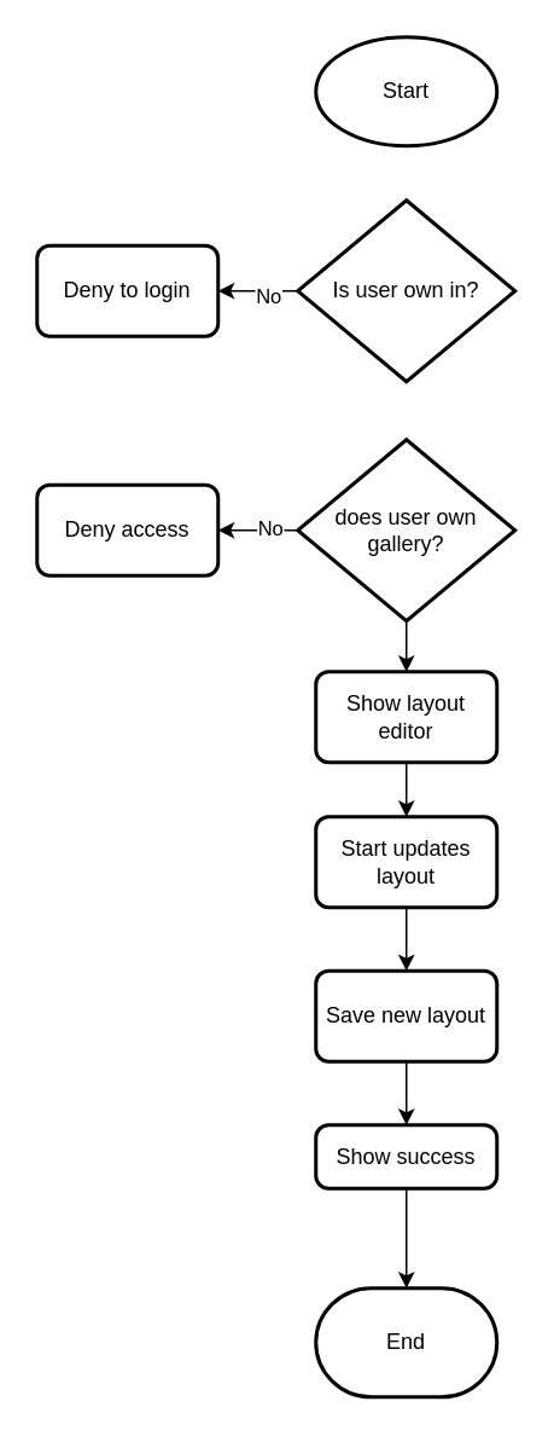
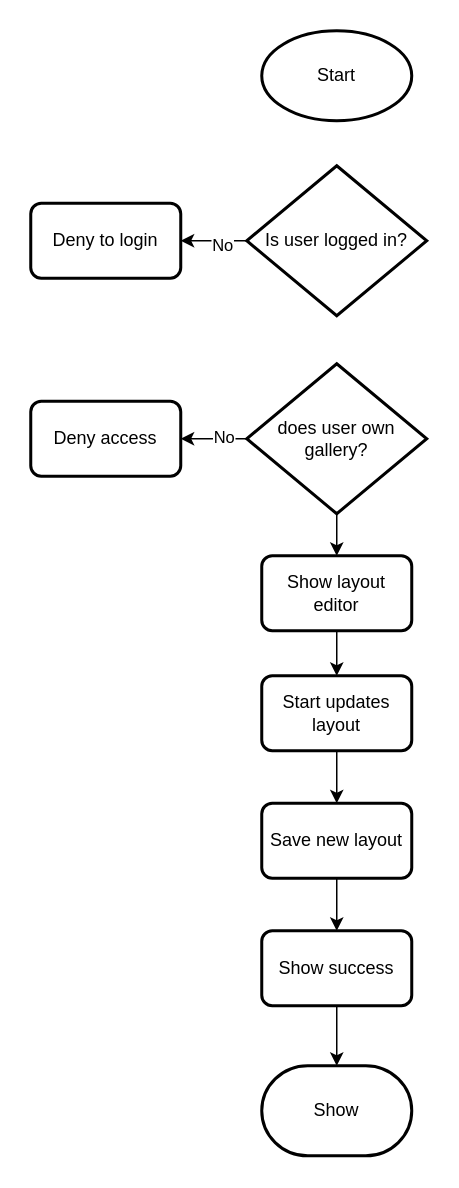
  <mxCell id="0" />
  <mxCell id="1" parent="0" />
  <mxCell id="2" value="Start" style="strokeWidth=2;html=1;shape=mxgraph.flowchart.start_1;whiteSpace=wrap;" vertex="1" parent="1"><mxGeometry x="174" y="20" width="100" height="60" as="geometry" /></mxCell>
- <mxCell id="3" value="End" style="strokeWidth=2;html=1;shape=mxgraph.flowchart.terminator;whiteSpace=wrap;" vertex="1" parent="1"><mxGeometry x="174" y="710" width="100" height="60" as="geometry" /></mxCell>
+ <mxCell id="3" value="Show" style="strokeWidth=2;html=1;shape=mxgraph.flowchart.terminator;whiteSpace=wrap;" vertex="1" parent="1"><mxGeometry x="174" y="710" width="100" height="60" as="geometry" /></mxCell>
  <mxCell id="4" style="edgeStyle=orthogonalEdgeStyle;rounded=0;orthogonalLoop=1;jettySize=auto;html=1;entryX=1;entryY=0.5;entryDx=0;entryDy=0;" edge="1" parent="1" source="6" target="7"><mxGeometry relative="1" as="geometry" /></mxCell>
  <mxCell id="5" value="No" style="edgeLabel;html=1;align=center;verticalAlign=middle;resizable=0;points=[];" vertex="1" connectable="0" parent="4"><mxGeometry x="-0.222" y="2" relative="1" as="geometry"><mxPoint as="offset" /></mxGeometry></mxCell>
- <mxCell id="6" value="Is user own in?" style="strokeWidth=2;html=1;shape=mxgraph.flowchart.decision;whiteSpace=wrap;" vertex="1" parent="1"><mxGeometry x="164" y="110" width="120" height="100" as="geometry" /></mxCell>
+ <mxCell id="6" value="Is user logged in?" style="strokeWidth=2;html=1;shape=mxgraph.flowchart.decision;whiteSpace=wrap;" vertex="1" parent="1"><mxGeometry x="164" y="110" width="120" height="100" as="geometry" /></mxCell>
  <mxCell id="7" value="Deny to login" style="rounded=1;whiteSpace=wrap;html=1;absoluteArcSize=1;arcSize=14;strokeWidth=2;" vertex="1" parent="1"><mxGeometry x="20" y="135" width="100" height="50" as="geometry" /></mxCell>
  <mxCell id="8" style="edgeStyle=orthogonalEdgeStyle;rounded=0;orthogonalLoop=1;jettySize=auto;html=1;" edge="1" parent="1" source="9" target="16"><mxGeometry relative="1" as="geometry" /></mxCell>
  <mxCell id="9" value="Show layout editor" style="rounded=1;whiteSpace=wrap;html=1;absoluteArcSize=1;arcSize=14;strokeWidth=2;" vertex="1" parent="1"><mxGeometry x="174" y="370" width="100" height="50" as="geometry" /></mxCell>
  <mxCell id="10" style="edgeStyle=orthogonalEdgeStyle;rounded=0;orthogonalLoop=1;jettySize=auto;html=1;entryX=1;entryY=0.5;entryDx=0;entryDy=0;" edge="1" parent="1" source="13" target="14"><mxGeometry relative="1" as="geometry" /></mxCell>
  <mxCell id="11" value="No" style="edgeLabel;html=1;align=center;verticalAlign=middle;resizable=0;points=[];" vertex="1" connectable="0" parent="10"><mxGeometry x="-0.273" y="-2" relative="1" as="geometry"><mxPoint as="offset" /></mxGeometry></mxCell>
  <mxCell id="12" style="edgeStyle=orthogonalEdgeStyle;rounded=0;orthogonalLoop=1;jettySize=auto;html=1;entryX=0.5;entryY=0;entryDx=0;entryDy=0;" edge="1" parent="1" source="13" target="9"><mxGeometry relative="1" as="geometry" /></mxCell>
  <mxCell id="13" value="does user own gallery?" style="strokeWidth=2;html=1;shape=mxgraph.flowchart.decision;whiteSpace=wrap;" vertex="1" parent="1"><mxGeometry x="164" y="242" width="120" height="100" as="geometry" /></mxCell>
  <mxCell id="14" value="Deny access" style="rounded=1;whiteSpace=wrap;html=1;absoluteArcSize=1;arcSize=14;strokeWidth=2;" vertex="1" parent="1"><mxGeometry x="20" y="267" width="100" height="50" as="geometry" /></mxCell>
  <mxCell id="15" style="edgeStyle=orthogonalEdgeStyle;rounded=0;orthogonalLoop=1;jettySize=auto;html=1;entryX=0.5;entryY=0;entryDx=0;entryDy=0;" edge="1" parent="1" source="16" target="18"><mxGeometry relative="1" as="geometry" /></mxCell>
  <mxCell id="16" value="Start updates layout" style="rounded=1;whiteSpace=wrap;html=1;absoluteArcSize=1;arcSize=14;strokeWidth=2;" vertex="1" parent="1"><mxGeometry x="174" y="450" width="100" height="50" as="geometry" /></mxCell>
  <mxCell id="17" style="edgeStyle=orthogonalEdgeStyle;rounded=0;orthogonalLoop=1;jettySize=auto;html=1;entryX=0.5;entryY=0;entryDx=0;entryDy=0;" edge="1" parent="1" source="18" target="19"><mxGeometry relative="1" as="geometry" /></mxCell>
  <mxCell id="18" value="Save new layout" style="rounded=1;whiteSpace=wrap;html=1;absoluteArcSize=1;arcSize=14;strokeWidth=2;" vertex="1" parent="1"><mxGeometry x="174" y="535" width="100" height="50" as="geometry" /></mxCell>
- <mxCell id="19" value="Show success" style="rounded=1;whiteSpace=wrap;html=1;absoluteArcSize=1;arcSize=14;strokeWidth=2;" vertex="1" parent="1"><mxGeometry x="174" y="620" width="100" height="35" as="geometry" /></mxCell>
+ <mxCell id="19" value="Show success" style="rounded=1;whiteSpace=wrap;html=1;absoluteArcSize=1;arcSize=14;strokeWidth=2;" vertex="1" parent="1"><mxGeometry x="174" y="620" width="100" height="50" as="geometry" /></mxCell>
  <mxCell id="20" style="edgeStyle=orthogonalEdgeStyle;rounded=0;orthogonalLoop=1;jettySize=auto;html=1;entryX=0.5;entryY=0;entryDx=0;entryDy=0;entryPerimeter=0;" edge="1" parent="1" source="19" target="3"><mxGeometry relative="1" as="geometry" /></mxCell>
